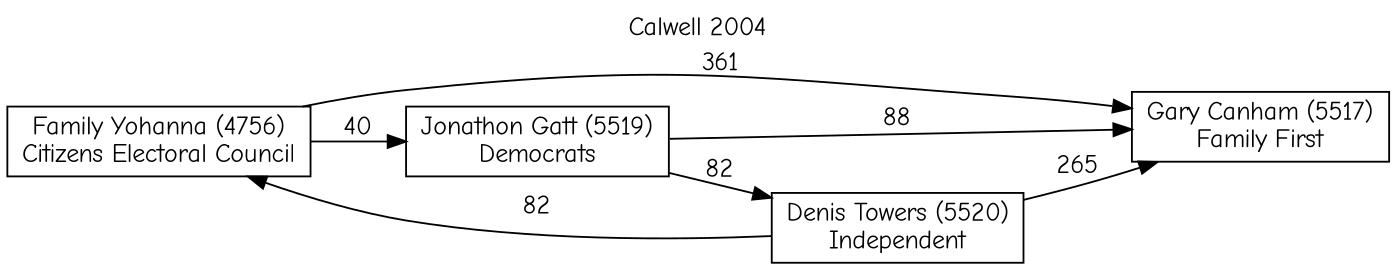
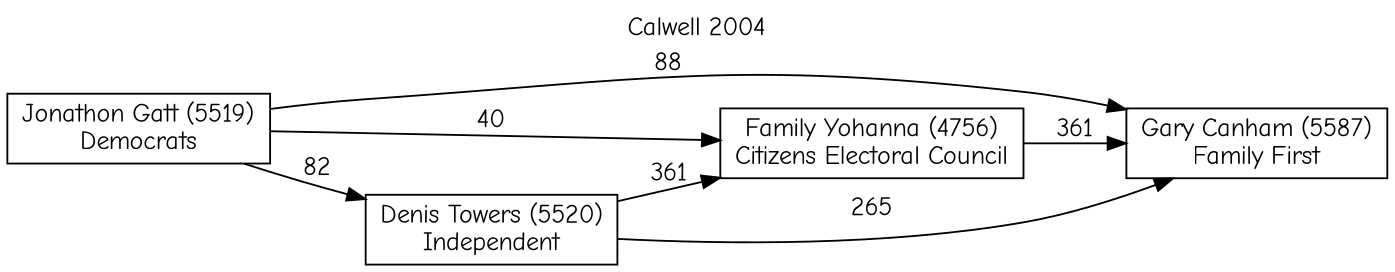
  digraph {
    fontname="Comic Neue"
    label="Calwell 2004"
    labelloc=t
    mclimit=10
    rankdir=LR
    node [fontname="Comic Neue" shape=box]
    edge [fontname="Comic Neue"]
-   n1 [label="Gary Canham (5517)\nFamily First"]
+   n1 [label="Gary Canham (5587)\nFamily First"]
    n2 [label="Family Yohanna (4756)\nCitizens Electoral Council"]
    n3 [label="Denis Towers (5520)\nIndependent"]
    n4 [label="Jonathon Gatt (5519)\nDemocrats"]
    n2 -> n1 [label=361]
    n3 -> n1 [label=265]
-   n3 -> n2 [label=82]
+   n3 -> n2 [label=361]
    n4 -> n1 [label=88]
-   n2 -> n4 [label=40]
+   n4 -> n2 [label=40]
    n4 -> n3 [label=82]
  }
